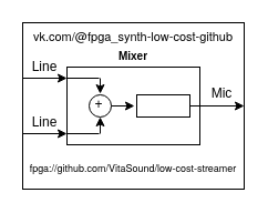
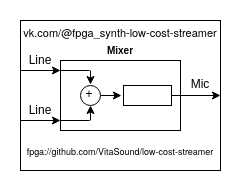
  <mxCell id="0" />
  <mxCell id="1" parent="0" />
  <mxCell id="2" value="" style="rounded=0;whiteSpace=wrap;html=1;fontSize=10;" parent="1" vertex="1"><mxGeometry x="20" y="20" width="200" height="150" as="geometry" /></mxCell>
  <mxCell id="3" value="" style="endArrow=classic;html=1;" parent="1" edge="1"><mxGeometry width="50" height="50" relative="1" as="geometry"><mxPoint x="20" y="70" as="sourcePoint" /><mxPoint x="60" y="70" as="targetPoint" /></mxGeometry></mxCell>
  <mxCell id="4" value="Line" style="text;html=1;strokeColor=none;fillColor=none;align=center;verticalAlign=middle;whiteSpace=wrap;rounded=0;" parent="1" vertex="1"><mxGeometry x="20" y="50" width="40" height="20" as="geometry" /></mxCell>
  <mxCell id="5" value="" style="endArrow=classic;html=1;" parent="1" edge="1"><mxGeometry width="50" height="50" relative="1" as="geometry"><mxPoint x="20" y="120" as="sourcePoint" /><mxPoint x="60" y="120" as="targetPoint" /></mxGeometry></mxCell>
  <mxCell id="6" value="Line" style="text;html=1;strokeColor=none;fillColor=none;align=center;verticalAlign=middle;whiteSpace=wrap;rounded=0;" parent="1" vertex="1"><mxGeometry x="20" y="100" width="40" height="20" as="geometry" /></mxCell>
  <mxCell id="7" value="" style="rounded=0;whiteSpace=wrap;html=1;" parent="1" vertex="1"><mxGeometry x="60" y="60" width="120" height="70" as="geometry" /></mxCell>
  <mxCell id="8" value="" style="ellipse;whiteSpace=wrap;html=1;aspect=fixed;" parent="1" vertex="1"><mxGeometry x="80" y="85" width="20" height="20" as="geometry" /></mxCell>
  <mxCell id="9" value="+" style="text;html=1;strokeColor=none;fillColor=none;align=center;verticalAlign=middle;whiteSpace=wrap;rounded=0;" parent="1" vertex="1"><mxGeometry x="69" y="83.5" width="40" height="20" as="geometry" /></mxCell>
  <mxCell id="10" value="" style="endArrow=none;html=1;entryX=0.242;entryY=0.143;entryDx=0;entryDy=0;entryPerimeter=0;" parent="1" target="7" edge="1"><mxGeometry width="50" height="50" relative="1" as="geometry"><mxPoint x="60" y="70" as="sourcePoint" /><mxPoint x="110" y="20" as="targetPoint" /></mxGeometry></mxCell>
  <mxCell id="11" value="" style="endArrow=none;html=1;entryX=0.242;entryY=0.143;entryDx=0;entryDy=0;entryPerimeter=0;" parent="1" edge="1"><mxGeometry width="50" height="50" relative="1" as="geometry"><mxPoint x="60" y="120" as="sourcePoint" /><mxPoint x="89.04" y="120.01" as="targetPoint" /></mxGeometry></mxCell>
  <mxCell id="12" value="" style="endArrow=classic;html=1;entryX=0.525;entryY=0.025;entryDx=0;entryDy=0;entryPerimeter=0;" parent="1" target="9" edge="1"><mxGeometry width="50" height="50" relative="1" as="geometry"><mxPoint x="90" y="70" as="sourcePoint" /><mxPoint x="40" y="150" as="targetPoint" /></mxGeometry></mxCell>
  <mxCell id="13" value="" style="endArrow=classic;html=1;entryX=0.5;entryY=1;entryDx=0;entryDy=0;" parent="1" target="8" edge="1"><mxGeometry width="50" height="50" relative="1" as="geometry"><mxPoint x="90" y="120" as="sourcePoint" /><mxPoint x="40" y="150" as="targetPoint" /></mxGeometry></mxCell>
  <mxCell id="14" value="" style="endArrow=classic;html=1;exitX=0.775;exitY=0.575;exitDx=0;exitDy=0;exitPerimeter=0;entryX=0.508;entryY=0.5;entryDx=0;entryDy=0;entryPerimeter=0;" parent="1" source="9" target="7" edge="1"><mxGeometry width="50" height="50" relative="1" as="geometry"><mxPoint x="-10" y="200" as="sourcePoint" /><mxPoint x="40" y="150" as="targetPoint" /></mxGeometry></mxCell>
  <mxCell id="15" value="" style="rounded=0;whiteSpace=wrap;html=1;" parent="1" vertex="1"><mxGeometry x="123" y="85" width="48" height="20" as="geometry" /></mxCell>
  <mxCell id="16" value="" style="endArrow=classic;html=1;exitX=1;exitY=0.5;exitDx=0;exitDy=0;" parent="1" source="15" edge="1"><mxGeometry width="50" height="50" relative="1" as="geometry"><mxPoint x="-10" y="200" as="sourcePoint" /><mxPoint x="220" y="95" as="targetPoint" /></mxGeometry></mxCell>
  <mxCell id="17" value="Mic" style="text;html=1;strokeColor=none;fillColor=none;align=center;verticalAlign=middle;whiteSpace=wrap;rounded=0;" parent="1" vertex="1"><mxGeometry x="180" y="73.5" width="40" height="20" as="geometry" /></mxCell>
  <mxCell id="18" value="&lt;p class=&quot;p1&quot; style=&quot;margin: 0px ; font-stretch: normal ; line-height: normal ; font-family: &amp;#34;helvetica neue&amp;#34;&quot;&gt;&lt;font style=&quot;font-size: 9px&quot;&gt;fpga://github.com/VitaSound/low-cost-streamer&lt;/font&gt;&lt;/p&gt;" style="text;html=1;strokeColor=none;fillColor=none;align=center;verticalAlign=middle;whiteSpace=wrap;rounded=0;fontSize=10;" parent="1" vertex="1"><mxGeometry x="20" y="140" width="200" height="20" as="geometry" /></mxCell>
- <mxCell id="19" value="&lt;p class=&quot;p1&quot; style=&quot;margin: 0px; font-stretch: normal; font-size: 11px; line-height: normal; font-family: &amp;quot;helvetica neue&amp;quot;;&quot;&gt;vk.com/@fpga_synth-low-cost-github&lt;/p&gt;" style="text;html=1;align=center;verticalAlign=middle;whiteSpace=wrap;rounded=0;fontSize=11;" parent="1" vertex="1"><mxGeometry x="20" y="21" width="200" height="20" as="geometry" /></mxCell>
+ <mxCell id="19" value="&lt;p class=&quot;p1&quot; style=&quot;margin: 0px; font-stretch: normal; font-size: 11px; line-height: normal; font-family: &amp;quot;helvetica neue&amp;quot;;&quot;&gt;vk.com/@fpga_synth-low-cost-streamer&lt;/p&gt;" style="text;html=1;align=center;verticalAlign=middle;whiteSpace=wrap;rounded=0;fontSize=11;" parent="1" vertex="1"><mxGeometry x="20" y="21" width="200" height="20" as="geometry" /></mxCell>
  <mxCell id="20" value="&lt;b&gt;Mixer&lt;/b&gt;" style="text;html=1;strokeColor=none;fillColor=none;align=center;verticalAlign=middle;whiteSpace=wrap;rounded=0;fontSize=10;" parent="1" vertex="1"><mxGeometry x="60" y="40" width="120" height="20" as="geometry" /></mxCell>
